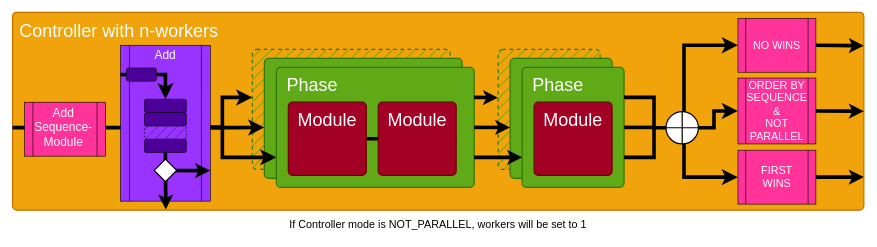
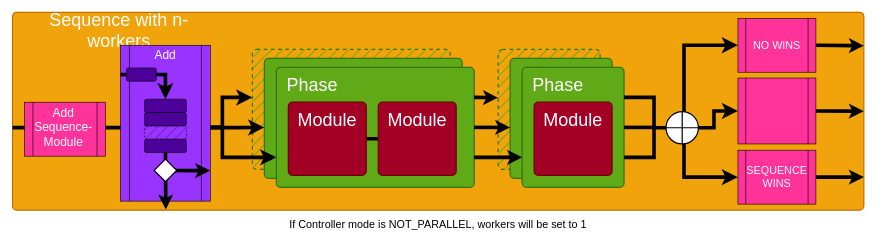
  <mxCell id="0" />
  <mxCell id="1" parent="0" />
  <mxCell id="2" value="" style="rounded=1;whiteSpace=wrap;html=1;absoluteArcSize=1;arcSize=14;strokeWidth=2;fillColor=#f0a30a;fontColor=#000000;strokeColor=#BD7000;" vertex="1" parent="1"><mxGeometry x="20" y="20" width="1420" height="330" as="geometry" /></mxCell>
  <mxCell id="3" value="" style="rounded=1;whiteSpace=wrap;html=1;absoluteArcSize=1;arcSize=14;strokeWidth=2;fillColor=#60a917;fontColor=#ffffff;strokeColor=#2D7600;dashed=1;fillStyle=hatch;" vertex="1" parent="1"><mxGeometry x="830" y="82" width="170" height="200" as="geometry" /></mxCell>
  <mxCell id="4" value="" style="rounded=1;whiteSpace=wrap;html=1;absoluteArcSize=1;arcSize=14;strokeWidth=2;fillColor=#60a917;fontColor=#ffffff;strokeColor=#2D7600;" vertex="1" parent="1"><mxGeometry x="850" y="97" width="170" height="200" as="geometry" /></mxCell>
  <mxCell id="5" value="" style="rounded=1;whiteSpace=wrap;html=1;absoluteArcSize=1;arcSize=14;strokeWidth=2;fillColor=#60a917;fontColor=#ffffff;strokeColor=#2D7600;dashed=1;fillStyle=hatch;" vertex="1" parent="1"><mxGeometry x="420" y="82" width="330" height="200" as="geometry" /></mxCell>
  <mxCell id="6" value="" style="rounded=1;whiteSpace=wrap;html=1;absoluteArcSize=1;arcSize=14;strokeWidth=2;fillColor=#60a917;fontColor=#ffffff;strokeColor=#2D7600;" vertex="1" parent="1"><mxGeometry x="440" y="97" width="330" height="200" as="geometry" /></mxCell>
  <mxCell id="7" value="" style="rounded=1;whiteSpace=wrap;html=1;absoluteArcSize=1;arcSize=14;strokeWidth=2;fillColor=#60a917;fontColor=#ffffff;strokeColor=#2D7600;" vertex="1" parent="1"><mxGeometry x="460" y="112" width="330" height="200" as="geometry" /></mxCell>
  <mxCell id="8" value="" style="rounded=1;whiteSpace=wrap;html=1;absoluteArcSize=1;arcSize=14;strokeWidth=2;fillColor=#60a917;fontColor=#ffffff;strokeColor=#2D7600;" vertex="1" parent="1"><mxGeometry x="870" y="112" width="170" height="200" as="geometry" /></mxCell>
  <mxCell id="9" value="" style="edgeStyle=elbowEdgeStyle;elbow=horizontal;endArrow=classic;html=1;curved=0;rounded=0;endSize=8;startSize=8;exitX=0;exitY=0.5;exitDx=0;exitDy=0;strokeWidth=6;" edge="1" parent="1"><mxGeometry width="50" height="50" relative="1" as="geometry"><mxPoint x="320" y="212" as="sourcePoint" /><mxPoint x="420" y="162" as="targetPoint" /><Array as="points"><mxPoint x="370" y="192" /></Array></mxGeometry></mxCell>
  <mxCell id="10" value="" style="edgeStyle=elbowEdgeStyle;elbow=horizontal;endArrow=classic;html=1;curved=0;rounded=0;endSize=8;startSize=8;strokeWidth=6;" edge="1" parent="1"><mxGeometry width="50" height="50" relative="1" as="geometry"><mxPoint x="340" y="212" as="sourcePoint" /><mxPoint x="460" y="262" as="targetPoint" /><Array as="points"><mxPoint x="370" y="232" /></Array></mxGeometry></mxCell>
  <mxCell id="11" value="" style="edgeStyle=elbowEdgeStyle;elbow=horizontal;endArrow=classic;html=1;curved=0;rounded=0;endSize=8;startSize=8;strokeWidth=6;exitX=0;exitY=0.583;exitDx=0;exitDy=0;exitPerimeter=0;" edge="1" parent="1" source="2"><mxGeometry width="50" height="50" relative="1" as="geometry"><mxPoint x="320" y="212" as="sourcePoint" /><mxPoint x="440" y="212" as="targetPoint" /><Array as="points"><mxPoint x="390" y="182" /></Array></mxGeometry></mxCell>
  <mxCell id="12" value="" style="endArrow=classic;html=1;exitX=1;exitY=0.5;exitDx=0;exitDy=0;strokeWidth=6;" edge="1" parent="1" source="7"><mxGeometry width="50" height="50" relative="1" as="geometry"><mxPoint x="1000" y="242" as="sourcePoint" /><mxPoint x="850" y="212" as="targetPoint" /></mxGeometry></mxCell>
  <mxCell id="13" value="" style="endArrow=classic;html=1;exitX=1;exitY=0.25;exitDx=0;exitDy=0;strokeWidth=6;entryX=-0.002;entryY=0.402;entryDx=0;entryDy=0;entryPerimeter=0;" edge="1" parent="1" source="7" target="3"><mxGeometry width="50" height="50" relative="1" as="geometry"><mxPoint x="1010" y="202" as="sourcePoint" /><mxPoint x="990" y="162" as="targetPoint" /></mxGeometry></mxCell>
  <mxCell id="14" value="" style="endArrow=classic;html=1;exitX=1;exitY=0.75;exitDx=0;exitDy=0;entryX=0;entryY=0.75;entryDx=0;entryDy=0;strokeWidth=6;" edge="1" parent="1" source="7" target="8"><mxGeometry width="50" height="50" relative="1" as="geometry"><mxPoint x="1010" y="212" as="sourcePoint" /><mxPoint x="990" y="262" as="targetPoint" /></mxGeometry></mxCell>
  <mxCell id="15" value="" style="edgeStyle=elbowEdgeStyle;elbow=horizontal;endArrow=none;html=1;curved=0;rounded=0;endSize=8;startSize=8;exitX=1;exitY=0.75;exitDx=0;exitDy=0;strokeWidth=6;endFill=0;" edge="1" parent="1" source="8"><mxGeometry width="50" height="50" relative="1" as="geometry"><mxPoint x="1530" y="262" as="sourcePoint" /><mxPoint x="1090" y="210" as="targetPoint" /><Array as="points"><mxPoint x="1090" y="220" /></Array></mxGeometry></mxCell>
  <mxCell id="16" value="" style="edgeStyle=elbowEdgeStyle;elbow=horizontal;endArrow=none;html=1;curved=0;rounded=0;endSize=8;startSize=8;exitX=1;exitY=0.5;exitDx=0;exitDy=0;strokeWidth=6;endFill=0;" edge="1" parent="1" source="8"><mxGeometry width="50" height="50" relative="1" as="geometry"><mxPoint x="1530" y="202" as="sourcePoint" /><mxPoint x="1090" y="212" as="targetPoint" /></mxGeometry></mxCell>
  <mxCell id="17" value="" style="edgeStyle=elbowEdgeStyle;elbow=horizontal;endArrow=none;html=1;curved=0;rounded=0;endSize=8;startSize=8;exitX=1;exitY=0.25;exitDx=0;exitDy=0;strokeWidth=6;entryX=0;entryY=0.5;entryDx=0;entryDy=0;entryPerimeter=0;endFill=0;" edge="1" parent="1" source="8" target="55"><mxGeometry width="50" height="50" relative="1" as="geometry"><mxPoint x="1540" y="182" as="sourcePoint" /><mxPoint x="1170" y="212" as="targetPoint" /><Array as="points"><mxPoint x="1090" y="170" /></Array></mxGeometry></mxCell>
  <mxCell id="18" value="" style="endArrow=none;html=1;exitX=0;exitY=0.5;exitDx=0;exitDy=0;strokeWidth=6;entryX=1;entryY=0.5;entryDx=0;entryDy=0;endFill=0;" edge="1" parent="1" source="21" target="20"><mxGeometry width="50" height="50" relative="1" as="geometry"><mxPoint x="800" y="222" as="sourcePoint" /><mxPoint x="860" y="222" as="targetPoint" /></mxGeometry></mxCell>
  <mxCell id="19" value="" style="rounded=1;whiteSpace=wrap;html=1;absoluteArcSize=1;arcSize=14;strokeWidth=2;fillColor=#a20025;fontColor=#ffffff;strokeColor=#6F0000;" vertex="1" parent="1"><mxGeometry x="890" y="170" width="130" height="122" as="geometry" /></mxCell>
  <mxCell id="20" value="" style="rounded=1;whiteSpace=wrap;html=1;absoluteArcSize=1;arcSize=14;strokeWidth=2;fillColor=#a20025;fontColor=#ffffff;strokeColor=#6F0000;" vertex="1" parent="1"><mxGeometry x="630" y="170" width="130" height="122" as="geometry" /></mxCell>
  <mxCell id="21" value="" style="rounded=1;whiteSpace=wrap;html=1;absoluteArcSize=1;arcSize=14;strokeWidth=2;fillColor=#a20025;fontColor=#ffffff;strokeColor=#6F0000;" vertex="1" parent="1"><mxGeometry x="480" y="170" width="130" height="122" as="geometry" /></mxCell>
  <mxCell id="22" value="&lt;font color=&quot;#ffffff&quot;&gt;&lt;span style=&quot;font-size: 30px;&quot;&gt;Module&lt;/span&gt;&lt;/font&gt;" style="text;html=1;align=center;verticalAlign=middle;whiteSpace=wrap;rounded=0;" vertex="1" parent="1"><mxGeometry x="485" y="180" width="120" height="39" as="geometry" /></mxCell>
  <mxCell id="23" value="&lt;font color=&quot;#ffffff&quot;&gt;&lt;span style=&quot;font-size: 30px;&quot;&gt;Module&lt;/span&gt;&lt;/font&gt;" style="text;html=1;align=center;verticalAlign=middle;whiteSpace=wrap;rounded=0;" vertex="1" parent="1"><mxGeometry x="635" y="180" width="120" height="39" as="geometry" /></mxCell>
  <mxCell id="24" value="&lt;font color=&quot;#ffffff&quot;&gt;&lt;span style=&quot;font-size: 30px;&quot;&gt;Module&lt;/span&gt;&lt;/font&gt;" style="text;html=1;align=center;verticalAlign=middle;whiteSpace=wrap;rounded=0;" vertex="1" parent="1"><mxGeometry x="895" y="180" width="120" height="39" as="geometry" /></mxCell>
  <mxCell id="25" value="&lt;font color=&quot;#ffffff&quot;&gt;&lt;span style=&quot;font-size: 30px;&quot;&gt;Phase&lt;/span&gt;&lt;/font&gt;" style="text;html=1;align=center;verticalAlign=middle;whiteSpace=wrap;rounded=0;" vertex="1" parent="1"><mxGeometry x="460" y="120" width="120" height="39" as="geometry" /></mxCell>
  <mxCell id="26" value="&lt;font color=&quot;#ffffff&quot;&gt;&lt;span style=&quot;font-size: 30px;&quot;&gt;Phase&lt;/span&gt;&lt;/font&gt;" style="text;html=1;align=center;verticalAlign=middle;whiteSpace=wrap;rounded=0;" vertex="1" parent="1"><mxGeometry x="870" y="120" width="120" height="39" as="geometry" /></mxCell>
- <mxCell id="27" value="&lt;font color=&quot;#ffffff&quot; style=&quot;font-size: 30px;&quot;&gt;Controller with n-workers&lt;/font&gt;" style="text;html=1;align=center;verticalAlign=middle;whiteSpace=wrap;rounded=0;" vertex="1" parent="1"><mxGeometry x="30" y="30" width="335" height="39" as="geometry" /></mxCell>
+ <mxCell id="27" value="&lt;font color=&quot;#ffffff&quot; style=&quot;font-size: 30px;&quot;&gt;Sequence with n-workers&lt;/font&gt;" style="text;html=1;align=center;verticalAlign=middle;whiteSpace=wrap;rounded=0;" vertex="1" parent="1"><mxGeometry x="30" y="30" width="335" height="39" as="geometry" /></mxCell>
  <mxCell id="28" value="" style="group" vertex="1" connectable="0" parent="1"><mxGeometry x="40" y="170" width="135" height="90" as="geometry" /></mxCell>
  <mxCell id="29" value="" style="shape=process;whiteSpace=wrap;html=1;backgroundOutline=1;fillColor=#FF3399;strokeColor=#000000;" vertex="1" parent="28"><mxGeometry width="135" height="90" as="geometry" /></mxCell>
  <mxCell id="30" value="&lt;font style=&quot;font-size: 20px;&quot; color=&quot;#ffffff&quot;&gt;Add Sequence-Module&lt;/font&gt;" style="text;html=1;align=center;verticalAlign=middle;whiteSpace=wrap;rounded=0;" vertex="1" parent="28"><mxGeometry width="130" height="81.5" as="geometry" /></mxCell>
  <mxCell id="31" value="" style="group" vertex="1" connectable="0" parent="1"><mxGeometry x="1230" y="129.63" width="130" height="110" as="geometry" /></mxCell>
  <mxCell id="32" value="" style="shape=process;whiteSpace=wrap;html=1;backgroundOutline=1;fillColor=#FF3399;strokeColor=#000000;" vertex="1" parent="31"><mxGeometry width="130" height="110.0" as="geometry" /></mxCell>
- <mxCell id="33" value="&lt;font style=&quot;&quot; color=&quot;#ffffff&quot;&gt;&lt;span style=&quot;font-size: 18px;&quot;&gt;ORDER BY SEQUENCE &amp;amp;&lt;/span&gt;&lt;br&gt;&lt;span style=&quot;font-size: 18px;&quot;&gt;NOT PARALLEL&lt;/span&gt;&lt;br&gt;&lt;/font&gt;" style="text;html=1;align=center;verticalAlign=middle;whiteSpace=wrap;rounded=0;" vertex="1" parent="31"><mxGeometry x="10" y="5.194" width="110" height="99.611" as="geometry" /></mxCell>
  <mxCell id="34" value="" style="shape=process;whiteSpace=wrap;html=1;backgroundOutline=1;fillStyle=auto;strokeColor=#000000;fontSize=20;fillColor=#9933FF;fontColor=#ffffff;" vertex="1" parent="1"><mxGeometry x="200" y="75" width="150" height="260" as="geometry" /></mxCell>
  <mxCell id="35" value="" style="endArrow=classic;html=1;strokeWidth=6;fontSize=20;exitX=0.5;exitY=1;exitDx=0;exitDy=0;entryX=0.18;entryY=0.997;entryDx=0;entryDy=0;entryPerimeter=0;" edge="1" parent="1" source="41" target="2"><mxGeometry width="50" height="50" relative="1" as="geometry"><mxPoint x="140" y="225" as="sourcePoint" /><mxPoint x="190" y="175" as="targetPoint" /></mxGeometry></mxCell>
  <mxCell id="36" value="&lt;font style=&quot;font-size: 20px;&quot; color=&quot;#ffffff&quot;&gt;Add&lt;/font&gt;" style="text;html=1;align=center;verticalAlign=middle;whiteSpace=wrap;rounded=0;" vertex="1" parent="1"><mxGeometry x="215" y="70" width="120" height="39" as="geometry" /></mxCell>
  <mxCell id="37" value="" style="rounded=1;whiteSpace=wrap;html=1;fillStyle=auto;strokeColor=#000000;fontSize=20;fillColor=#4C0099;" vertex="1" parent="1"><mxGeometry x="240" y="165" width="70" height="22.25" as="geometry" /></mxCell>
  <mxCell id="38" value="" style="rounded=1;whiteSpace=wrap;html=1;fillStyle=auto;strokeColor=#000000;fontSize=20;fillColor=#4C0099;" vertex="1" parent="1"><mxGeometry x="240" y="187.25" width="70" height="22.25" as="geometry" /></mxCell>
  <mxCell id="39" value="" style="rounded=1;whiteSpace=wrap;html=1;fillStyle=auto;strokeColor=#000000;fontSize=20;fillColor=#4C0099;" vertex="1" parent="1"><mxGeometry x="210" y="112.75" width="50" height="22.25" as="geometry" /></mxCell>
  <mxCell id="40" value="" style="rounded=1;whiteSpace=wrap;html=1;fillStyle=hatch;strokeColor=#000000;fontSize=20;fillColor=#4C0099;dashed=1;" vertex="1" parent="1"><mxGeometry x="240" y="209.5" width="70" height="22.25" as="geometry" /></mxCell>
  <mxCell id="41" value="" style="rounded=1;whiteSpace=wrap;html=1;fillStyle=auto;strokeColor=#000000;fontSize=20;fillColor=#4C0099;" vertex="1" parent="1"><mxGeometry x="240" y="231.75" width="70" height="22.25" as="geometry" /></mxCell>
  <mxCell id="42" value="" style="edgeStyle=segmentEdgeStyle;endArrow=classic;html=1;curved=0;rounded=0;endSize=8;startSize=8;strokeWidth=6;fontSize=20;exitX=1;exitY=0.5;exitDx=0;exitDy=0;entryX=0.5;entryY=0;entryDx=0;entryDy=0;" edge="1" parent="1" source="39" target="37"><mxGeometry width="50" height="50" relative="1" as="geometry"><mxPoint x="250" y="35" as="sourcePoint" /><mxPoint x="300" y="-15" as="targetPoint" /></mxGeometry></mxCell>
  <mxCell id="43" value="" style="endArrow=classic;html=1;strokeWidth=6;fontSize=20;entryX=0.997;entryY=0.804;entryDx=0;entryDy=0;entryPerimeter=0;exitX=0.633;exitY=0.507;exitDx=0;exitDy=0;exitPerimeter=0;" edge="1" parent="1" source="44" target="34"><mxGeometry width="50" height="50" relative="1" as="geometry"><mxPoint x="360" y="285" as="sourcePoint" /><mxPoint x="410" y="235" as="targetPoint" /></mxGeometry></mxCell>
  <mxCell id="44" value="" style="rhombus;whiteSpace=wrap;html=1;fillStyle=auto;strokeColor=#000000;strokeWidth=2;fontSize=20;fillColor=#FFFFFF;gradientColor=none;" vertex="1" parent="1"><mxGeometry x="256.25" y="265" width="37.5" height="37.5" as="geometry" /></mxCell>
  <mxCell id="45" value="" style="endArrow=none;html=1;strokeWidth=6;fontSize=20;entryX=0;entryY=0.5;entryDx=0;entryDy=0;exitX=0.001;exitY=0.188;exitDx=0;exitDy=0;exitPerimeter=0;" edge="1" parent="1" source="34" target="39"><mxGeometry width="50" height="50" relative="1" as="geometry"><mxPoint x="170" y="140" as="sourcePoint" /><mxPoint x="220" y="90" as="targetPoint" /></mxGeometry></mxCell>
  <mxCell id="46" value="" style="group" vertex="1" connectable="0" parent="1"><mxGeometry x="1230" y="250" width="130" height="90" as="geometry" /></mxCell>
  <mxCell id="47" value="" style="shape=process;whiteSpace=wrap;html=1;backgroundOutline=1;fillColor=#FF3399;strokeColor=#000000;" vertex="1" parent="46"><mxGeometry width="130" height="90" as="geometry" /></mxCell>
- <mxCell id="48" value="&lt;font style=&quot;font-size: 18px;&quot; color=&quot;#ffffff&quot;&gt;&lt;span style=&quot;&quot;&gt;FIRST&lt;br&gt;WINS&lt;/span&gt;&lt;/font&gt;" style="text;html=1;align=center;verticalAlign=middle;whiteSpace=wrap;rounded=0;" vertex="1" parent="46"><mxGeometry x="10" y="4.25" width="110" height="81.5" as="geometry" /></mxCell>
+ <mxCell id="48" value="&lt;font style=&quot;font-size: 18px;&quot; color=&quot;#ffffff&quot;&gt;&lt;span style=&quot;&quot;&gt;SEQUENCE&lt;br&gt;WINS&lt;/span&gt;&lt;/font&gt;" style="text;html=1;align=center;verticalAlign=middle;whiteSpace=wrap;rounded=0;" vertex="1" parent="46"><mxGeometry x="10" y="4.25" width="110" height="81.5" as="geometry" /></mxCell>
  <mxCell id="49" value="" style="edgeStyle=elbowEdgeStyle;elbow=horizontal;endArrow=classic;html=1;curved=0;rounded=0;endSize=8;startSize=8;strokeWidth=6;fontSize=20;exitX=1;exitY=0.5;exitDx=0;exitDy=0;exitPerimeter=0;entryX=0;entryY=0.5;entryDx=0;entryDy=0;" edge="1" parent="1" source="55" target="32"><mxGeometry width="50" height="50" relative="1" as="geometry"><mxPoint x="1180" y="200" as="sourcePoint" /><mxPoint x="1230" y="150" as="targetPoint" /><Array as="points"><mxPoint x="1190" y="210" /></Array></mxGeometry></mxCell>
  <mxCell id="50" value="" style="edgeStyle=elbowEdgeStyle;elbow=horizontal;endArrow=classic;html=1;curved=0;rounded=0;endSize=8;startSize=8;strokeWidth=6;fontSize=18;exitX=0.5;exitY=1;exitDx=0;exitDy=0;exitPerimeter=0;entryX=0;entryY=0.5;entryDx=0;entryDy=0;" edge="1" parent="1" source="55" target="47"><mxGeometry width="50" height="50" relative="1" as="geometry"><mxPoint x="1130" y="289.63" as="sourcePoint" /><mxPoint x="1180" y="239.63" as="targetPoint" /><Array as="points"><mxPoint x="1140" y="250" /></Array></mxGeometry></mxCell>
  <mxCell id="51" value="" style="group" vertex="1" connectable="0" parent="1"><mxGeometry x="1230" y="30" width="130" height="90" as="geometry" /></mxCell>
  <mxCell id="52" value="" style="shape=process;whiteSpace=wrap;html=1;backgroundOutline=1;fillColor=#FF3399;strokeColor=#000000;" vertex="1" parent="51"><mxGeometry width="130" height="90" as="geometry" /></mxCell>
  <mxCell id="53" value="&lt;font color=&quot;#ffffff&quot;&gt;&lt;span style=&quot;font-size: 18px;&quot;&gt;NO WINS&lt;/span&gt;&lt;/font&gt;" style="text;html=1;align=center;verticalAlign=middle;whiteSpace=wrap;rounded=0;" vertex="1" parent="51"><mxGeometry x="10" y="4.25" width="110" height="81.5" as="geometry" /></mxCell>
  <mxCell id="54" value="" style="edgeStyle=elbowEdgeStyle;elbow=horizontal;endArrow=classic;html=1;curved=0;rounded=0;endSize=8;startSize=8;strokeWidth=6;fontSize=18;exitX=0.5;exitY=0;exitDx=0;exitDy=0;exitPerimeter=0;entryX=0;entryY=0.5;entryDx=0;entryDy=0;" edge="1" parent="1" source="55" target="52"><mxGeometry width="50" height="50" relative="1" as="geometry"><mxPoint x="1140" y="130" as="sourcePoint" /><mxPoint x="1190" y="80" as="targetPoint" /><Array as="points"><mxPoint x="1140" y="140" /></Array></mxGeometry></mxCell>
  <mxCell id="55" value="" style="verticalLabelPosition=bottom;verticalAlign=top;html=1;shape=mxgraph.flowchart.summing_function;fillStyle=auto;strokeColor=#000000;strokeWidth=2;fontSize=20;fillColor=#FFFFFF;gradientColor=none;" vertex="1" parent="1"><mxGeometry x="1110" y="185.63" width="54" height="54" as="geometry" /></mxCell>
  <mxCell id="56" value="" style="endArrow=classic;html=1;strokeWidth=6;fontSize=18;exitX=1;exitY=0.5;exitDx=0;exitDy=0;entryX=1;entryY=0.169;entryDx=0;entryDy=0;entryPerimeter=0;" edge="1" parent="1" source="52" target="2"><mxGeometry width="50" height="50" relative="1" as="geometry"><mxPoint x="1400" y="120" as="sourcePoint" /><mxPoint x="1450" y="70" as="targetPoint" /></mxGeometry></mxCell>
  <mxCell id="57" value="" style="endArrow=classic;html=1;strokeWidth=6;fontSize=18;exitX=1;exitY=0.5;exitDx=0;exitDy=0;entryX=1;entryY=0.5;entryDx=0;entryDy=0;" edge="1" parent="1" source="32" target="2"><mxGeometry width="50" height="50" relative="1" as="geometry"><mxPoint x="1390" y="210" as="sourcePoint" /><mxPoint x="1440" y="160" as="targetPoint" /></mxGeometry></mxCell>
  <mxCell id="58" value="" style="endArrow=classic;html=1;strokeWidth=6;fontSize=18;exitX=1;exitY=0.5;exitDx=0;exitDy=0;entryX=1;entryY=0.833;entryDx=0;entryDy=0;entryPerimeter=0;" edge="1" parent="1" source="47" target="2"><mxGeometry width="50" height="50" relative="1" as="geometry"><mxPoint x="1380" y="290" as="sourcePoint" /><mxPoint x="1430" y="240" as="targetPoint" /></mxGeometry></mxCell>
  <mxCell id="59" value="&lt;font color=&quot;#000000&quot;&gt;If Controller mode is&amp;nbsp;NOT_PARALLEL, workers will be set to 1&lt;/font&gt;" style="text;html=1;strokeColor=none;fillColor=none;align=center;verticalAlign=middle;whiteSpace=wrap;rounded=0;fillStyle=auto;strokeWidth=2;fontSize=18;" vertex="1" parent="1"><mxGeometry x="455" y="360" width="550" height="30" as="geometry" /></mxCell>
